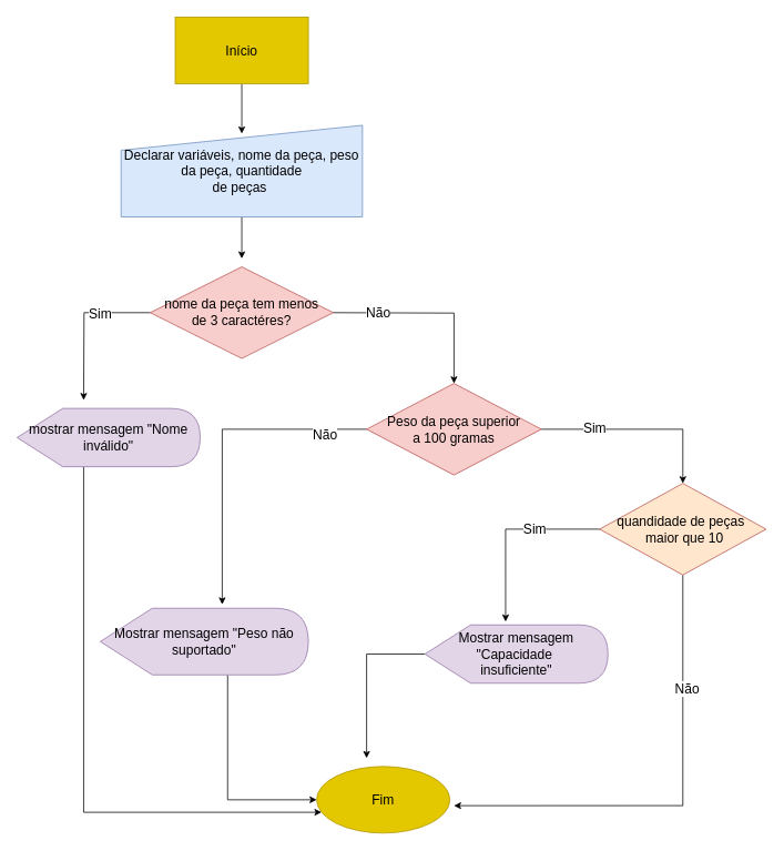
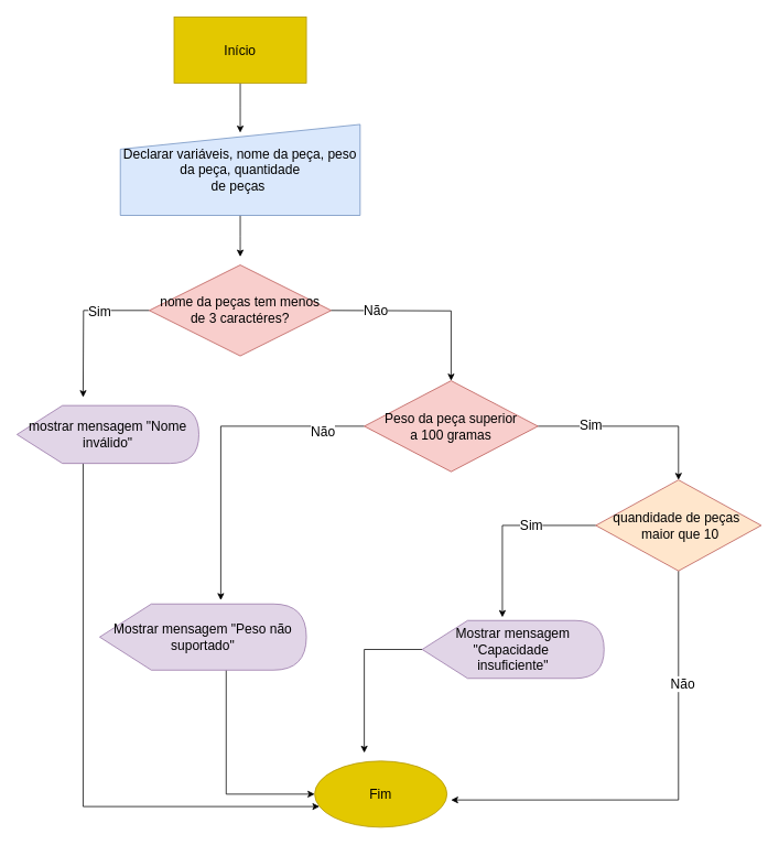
  <mxCell id="0" />
  <mxCell id="1" parent="0" />
  <mxCell id="2" value="" style="edgeStyle=orthogonalEdgeStyle;rounded=0;orthogonalLoop=1;jettySize=auto;html=1;fontSize=16;" edge="1" parent="1" source="3"><mxGeometry relative="1" as="geometry"><mxPoint x="290" y="160" as="targetPoint" /></mxGeometry></mxCell>
  <mxCell id="3" value="Início" style="whiteSpace=wrap;html=1;fontSize=16;fillColor=#e3c800;strokeColor=#B09500;fontColor=#000000;rounded=0;" vertex="1" parent="1"><mxGeometry x="210" y="20" width="160" height="80" as="geometry" /></mxCell>
  <mxCell id="4" style="edgeStyle=orthogonalEdgeStyle;rounded=0;orthogonalLoop=1;jettySize=auto;html=1;fontSize=16;" edge="1" parent="1" source="5"><mxGeometry relative="1" as="geometry"><mxPoint x="290" y="310" as="targetPoint" /></mxGeometry></mxCell>
  <mxCell id="5" value="Declarar variáveis, nome da peça, peso da peça, quantidade&lt;br style=&quot;font-size: 16px;&quot;&gt;de peças&amp;nbsp;" style="shape=manualInput;whiteSpace=wrap;html=1;fontSize=16;fillColor=#dae8fc;strokeColor=#6c8ebf;" vertex="1" parent="1"><mxGeometry x="145" y="150" width="290" height="110" as="geometry" /></mxCell>
  <mxCell id="6" style="edgeStyle=orthogonalEdgeStyle;rounded=0;orthogonalLoop=1;jettySize=auto;html=1;fontSize=16;" edge="1" parent="1" source="8"><mxGeometry relative="1" as="geometry"><mxPoint x="100" y="480" as="targetPoint" /></mxGeometry></mxCell>
  <mxCell id="7" value="Sim" style="edgeLabel;html=1;align=center;verticalAlign=middle;resizable=0;points=[];fontSize=16;" vertex="1" connectable="0" parent="6"><mxGeometry x="-0.341" relative="1" as="geometry"><mxPoint as="offset" /></mxGeometry></mxCell>
- <mxCell id="8" value="nome da peça tem menos&lt;br style=&quot;font-size: 16px;&quot;&gt;de 3 caractéres?" style="rhombus;whiteSpace=wrap;html=1;fontSize=16;fillColor=#f8cecc;strokeColor=#b85450;" vertex="1" parent="1"><mxGeometry x="180" y="320" width="220" height="110" as="geometry" /></mxCell>
+ <mxCell id="8" value="nome da peças tem menos&lt;br style=&quot;font-size: 16px;&quot;&gt;de 3 caractéres?" style="rhombus;whiteSpace=wrap;html=1;fontSize=16;fillColor=#f8cecc;strokeColor=#b85450;" vertex="1" parent="1"><mxGeometry x="180" y="320" width="220" height="110" as="geometry" /></mxCell>
  <mxCell id="9" style="edgeStyle=orthogonalEdgeStyle;rounded=0;orthogonalLoop=1;jettySize=auto;html=1;fontSize=16;" edge="1" parent="1" source="10" target="25"><mxGeometry relative="1" as="geometry"><Array as="points"><mxPoint x="100" y="975" /></Array></mxGeometry></mxCell>
  <mxCell id="10" value="mostrar mensagem &quot;Nome inválido&quot;" style="shape=display;whiteSpace=wrap;html=1;fontSize=16;fillColor=#e1d5e7;strokeColor=#9673a6;" vertex="1" parent="1"><mxGeometry x="20" y="490" width="220" height="70" as="geometry" /></mxCell>
  <mxCell id="11" style="edgeStyle=orthogonalEdgeStyle;rounded=0;orthogonalLoop=1;jettySize=auto;html=1;exitX=1;exitY=0.5;exitDx=0;exitDy=0;entryX=0.5;entryY=0;entryDx=0;entryDy=0;fontSize=16;" edge="1" parent="1" target="17"><mxGeometry relative="1" as="geometry"><mxPoint x="400" y="375" as="sourcePoint" /></mxGeometry></mxCell>
  <mxCell id="12" value="Não" style="edgeLabel;html=1;align=center;verticalAlign=middle;resizable=0;points=[];fontSize=16;" vertex="1" connectable="0" parent="11"><mxGeometry x="-0.538" y="1" relative="1" as="geometry"><mxPoint as="offset" /></mxGeometry></mxCell>
  <mxCell id="13" style="edgeStyle=orthogonalEdgeStyle;rounded=0;orthogonalLoop=1;jettySize=auto;html=1;exitX=1;exitY=0.5;exitDx=0;exitDy=0;entryX=0.5;entryY=0;entryDx=0;entryDy=0;fontSize=16;" edge="1" parent="1" source="17" target="22"><mxGeometry relative="1" as="geometry"><Array as="points"><mxPoint x="820" y="515" /></Array></mxGeometry></mxCell>
  <mxCell id="14" value="Sim" style="edgeLabel;html=1;align=center;verticalAlign=middle;resizable=0;points=[];fontSize=16;" vertex="1" connectable="0" parent="13"><mxGeometry x="-0.464" y="2" relative="1" as="geometry"><mxPoint as="offset" /></mxGeometry></mxCell>
  <mxCell id="15" style="edgeStyle=orthogonalEdgeStyle;rounded=0;orthogonalLoop=1;jettySize=auto;html=1;fontSize=16;entryX=0.586;entryY=-0.057;entryDx=0;entryDy=0;entryPerimeter=0;" edge="1" parent="1" source="17" target="27"><mxGeometry relative="1" as="geometry" /></mxCell>
  <mxCell id="16" value="Não" style="edgeLabel;html=1;align=center;verticalAlign=middle;resizable=0;points=[];fontSize=16;" vertex="1" connectable="0" parent="15"><mxGeometry x="-0.761" y="5" relative="1" as="geometry"><mxPoint x="-5" as="offset" /></mxGeometry></mxCell>
  <mxCell id="17" value="Peso da peça superior&lt;br style=&quot;font-size: 16px;&quot;&gt;a 100 gramas" style="rhombus;whiteSpace=wrap;html=1;fontSize=16;fillColor=#f8cecc;strokeColor=#b85450;" vertex="1" parent="1"><mxGeometry x="440" y="460" width="210" height="110" as="geometry" /></mxCell>
  <mxCell id="18" style="edgeStyle=orthogonalEdgeStyle;rounded=0;orthogonalLoop=1;jettySize=auto;html=1;exitX=0;exitY=0.5;exitDx=0;exitDy=0;entryX=0.441;entryY=-0.057;entryDx=0;entryDy=0;entryPerimeter=0;fontSize=16;" edge="1" parent="1" source="22" target="24"><mxGeometry relative="1" as="geometry" /></mxCell>
  <mxCell id="19" value="Sim" style="edgeLabel;html=1;align=center;verticalAlign=middle;resizable=0;points=[];fontSize=16;" vertex="1" connectable="0" parent="18"><mxGeometry x="-0.295" y="-1" relative="1" as="geometry"><mxPoint as="offset" /></mxGeometry></mxCell>
  <mxCell id="20" style="edgeStyle=orthogonalEdgeStyle;rounded=0;orthogonalLoop=1;jettySize=auto;html=1;fontSize=16;entryX=1.031;entryY=0.588;entryDx=0;entryDy=0;entryPerimeter=0;" edge="1" parent="1" source="22" target="25"><mxGeometry relative="1" as="geometry"><mxPoint x="900" y="930" as="targetPoint" /><Array as="points"><mxPoint x="820" y="967" /></Array></mxGeometry></mxCell>
  <mxCell id="21" value="Não" style="edgeLabel;html=1;align=center;verticalAlign=middle;resizable=0;points=[];fontSize=16;" vertex="1" connectable="0" parent="20"><mxGeometry x="-0.506" y="4" relative="1" as="geometry"><mxPoint as="offset" /></mxGeometry></mxCell>
  <mxCell id="22" value="quandidade de peças&amp;nbsp;&lt;br style=&quot;font-size: 16px;&quot;&gt;&amp;nbsp;maior que 10" style="rhombus;whiteSpace=wrap;html=1;fontSize=16;fillColor=#ffe6cc;strokeColor=#b85450;" vertex="1" parent="1"><mxGeometry x="720" y="580" width="200" height="110" as="geometry" /></mxCell>
  <mxCell id="23" style="edgeStyle=orthogonalEdgeStyle;rounded=0;orthogonalLoop=1;jettySize=auto;html=1;fontSize=16;" edge="1" parent="1" source="24"><mxGeometry relative="1" as="geometry"><mxPoint x="440" y="910" as="targetPoint" /><Array as="points"><mxPoint x="440" y="785" /></Array></mxGeometry></mxCell>
  <mxCell id="24" value="Mostrar mensagem &quot;Capacidade&amp;nbsp;&lt;br style=&quot;font-size: 16px;&quot;&gt;insuficiente&quot;" style="shape=display;whiteSpace=wrap;html=1;fontSize=16;fillColor=#e1d5e7;strokeColor=#9673a6;" vertex="1" parent="1"><mxGeometry x="510" y="750" width="220" height="70" as="geometry" /></mxCell>
  <mxCell id="25" value="Fim" style="ellipse;whiteSpace=wrap;html=1;fontSize=16;fillColor=#e3c800;strokeColor=#B09500;fontColor=#000000;" vertex="1" parent="1"><mxGeometry x="380" y="920" width="160" height="80" as="geometry" /></mxCell>
  <mxCell id="26" style="edgeStyle=orthogonalEdgeStyle;rounded=0;orthogonalLoop=1;jettySize=auto;html=1;entryX=0;entryY=0.5;entryDx=0;entryDy=0;fontSize=16;" edge="1" parent="1" source="27" target="25"><mxGeometry relative="1" as="geometry"><Array as="points"><mxPoint x="273" y="960" /></Array></mxGeometry></mxCell>
  <mxCell id="27" value="Mostrar mensagem &quot;Peso não&lt;br&gt;suportado&quot;" style="shape=display;whiteSpace=wrap;html=1;fontSize=16;fillColor=#e1d5e7;strokeColor=#9673a6;" vertex="1" parent="1"><mxGeometry x="120" y="730" width="250" height="80" as="geometry" /></mxCell>
